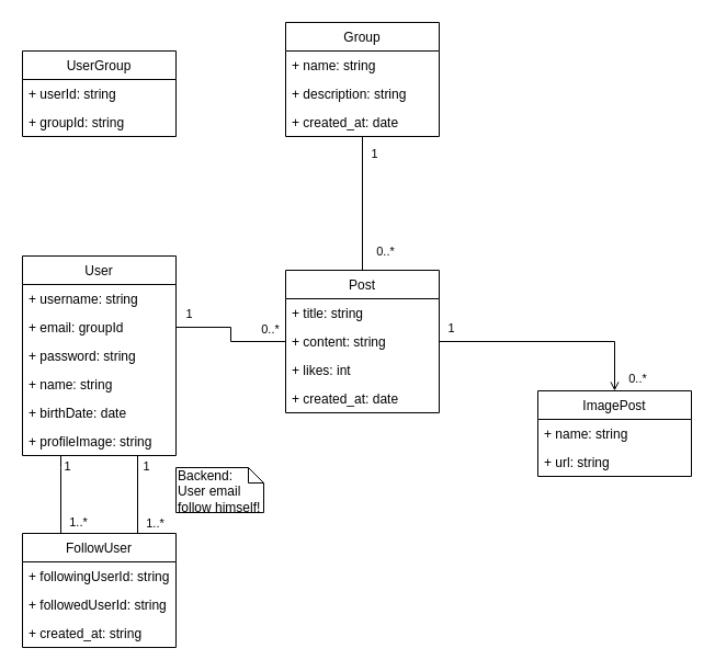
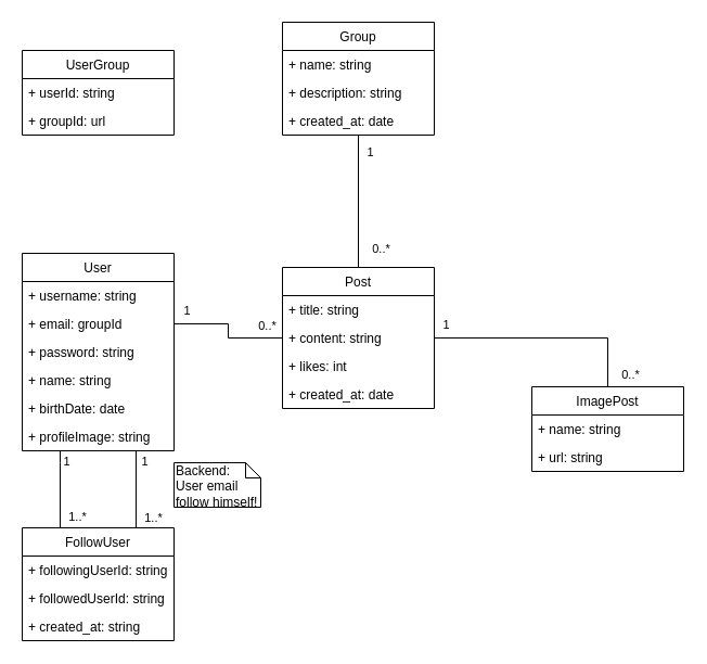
  <mxCell id="0" />
  <mxCell id="1" parent="0" />
  <mxCell id="2" value="Post" style="swimlane;fontStyle=0;childLayout=stackLayout;horizontal=1;startSize=26;fillColor=none;horizontalStack=0;resizeParent=1;resizeParentMax=0;resizeLast=0;collapsible=1;marginBottom=0;" parent="1" vertex="1"><mxGeometry x="260" y="246" width="140" height="130" as="geometry" /></mxCell>
  <mxCell id="3" value="+ title: string" style="text;strokeColor=none;fillColor=none;align=left;verticalAlign=top;spacingLeft=4;spacingRight=4;overflow=hidden;rotatable=0;points=[[0,0.5],[1,0.5]];portConstraint=eastwest;" parent="2" vertex="1"><mxGeometry y="26" width="140" height="26" as="geometry" /></mxCell>
  <mxCell id="4" value="+ content: string" style="text;strokeColor=none;fillColor=none;align=left;verticalAlign=top;spacingLeft=4;spacingRight=4;overflow=hidden;rotatable=0;points=[[0,0.5],[1,0.5]];portConstraint=eastwest;" parent="2" vertex="1"><mxGeometry y="52" width="140" height="26" as="geometry" /></mxCell>
  <mxCell id="5" value="+ likes: int" style="text;strokeColor=none;fillColor=none;align=left;verticalAlign=top;spacingLeft=4;spacingRight=4;overflow=hidden;rotatable=0;points=[[0,0.5],[1,0.5]];portConstraint=eastwest;" parent="2" vertex="1"><mxGeometry y="78" width="140" height="26" as="geometry" /></mxCell>
  <mxCell id="6" value="+ created_at: date" style="text;strokeColor=none;fillColor=none;align=left;verticalAlign=top;spacingLeft=4;spacingRight=4;overflow=hidden;rotatable=0;points=[[0,0.5],[1,0.5]];portConstraint=eastwest;" vertex="1" parent="2"><mxGeometry y="104" width="140" height="26" as="geometry" /></mxCell>
  <mxCell id="7" style="edgeStyle=orthogonalEdgeStyle;rounded=0;orthogonalLoop=1;jettySize=auto;html=1;exitX=1;exitY=0.5;exitDx=0;exitDy=0;endArrow=none;endFill=0;" parent="1" source="12" target="2" edge="1"><mxGeometry relative="1" as="geometry" /></mxCell>
  <mxCell id="8" value="1" style="edgeLabel;html=1;align=center;verticalAlign=middle;resizable=0;points=[];" parent="7" vertex="1" connectable="0"><mxGeometry x="-0.8" y="3" relative="1" as="geometry"><mxPoint y="-10" as="offset" /></mxGeometry></mxCell>
  <mxCell id="9" value="0..*" style="edgeLabel;html=1;align=center;verticalAlign=middle;resizable=0;points=[];" parent="7" vertex="1" connectable="0"><mxGeometry x="0.74" y="-1" relative="1" as="geometry"><mxPoint y="-13" as="offset" /></mxGeometry></mxCell>
  <mxCell id="10" value="User" style="swimlane;fontStyle=0;childLayout=stackLayout;horizontal=1;startSize=26;fillColor=none;horizontalStack=0;resizeParent=1;resizeParentMax=0;resizeLast=0;collapsible=1;marginBottom=0;" parent="1" vertex="1"><mxGeometry x="20" y="233" width="140" height="182" as="geometry" /></mxCell>
  <mxCell id="11" value="+ username: string" style="text;strokeColor=none;fillColor=none;align=left;verticalAlign=top;spacingLeft=4;spacingRight=4;overflow=hidden;rotatable=0;points=[[0,0.5],[1,0.5]];portConstraint=eastwest;" parent="10" vertex="1"><mxGeometry y="26" width="140" height="26" as="geometry" /></mxCell>
  <mxCell id="12" value="+ email: groupId" style="text;strokeColor=none;fillColor=none;align=left;verticalAlign=top;spacingLeft=4;spacingRight=4;overflow=hidden;rotatable=0;points=[[0,0.5],[1,0.5]];portConstraint=eastwest;" parent="10" vertex="1"><mxGeometry y="52" width="140" height="26" as="geometry" /></mxCell>
  <mxCell id="13" value="+ password: string" style="text;strokeColor=none;fillColor=none;align=left;verticalAlign=top;spacingLeft=4;spacingRight=4;overflow=hidden;rotatable=0;points=[[0,0.5],[1,0.5]];portConstraint=eastwest;" parent="10" vertex="1"><mxGeometry y="78" width="140" height="26" as="geometry" /></mxCell>
  <mxCell id="14" value="+ name: string" style="text;strokeColor=none;fillColor=none;align=left;verticalAlign=top;spacingLeft=4;spacingRight=4;overflow=hidden;rotatable=0;points=[[0,0.5],[1,0.5]];portConstraint=eastwest;" parent="10" vertex="1"><mxGeometry y="104" width="140" height="26" as="geometry" /></mxCell>
  <mxCell id="15" value="+ birthDate: date" style="text;strokeColor=none;fillColor=none;align=left;verticalAlign=top;spacingLeft=4;spacingRight=4;overflow=hidden;rotatable=0;points=[[0,0.5],[1,0.5]];portConstraint=eastwest;" parent="10" vertex="1"><mxGeometry y="130" width="140" height="26" as="geometry" /></mxCell>
  <mxCell id="16" value="+ profileImage: string" style="text;strokeColor=none;fillColor=none;align=left;verticalAlign=top;spacingLeft=4;spacingRight=4;overflow=hidden;rotatable=0;points=[[0,0.5],[1,0.5]];portConstraint=eastwest;" parent="10" vertex="1"><mxGeometry y="156" width="140" height="26" as="geometry" /></mxCell>
  <mxCell id="17" value="ImagePost" style="swimlane;fontStyle=0;childLayout=stackLayout;horizontal=1;startSize=26;fillColor=none;horizontalStack=0;resizeParent=1;resizeParentMax=0;resizeLast=0;collapsible=1;marginBottom=0;" parent="1" vertex="1"><mxGeometry x="490" y="356" width="140" height="78" as="geometry" /></mxCell>
  <mxCell id="18" value="+ name: string" style="text;strokeColor=none;fillColor=none;align=left;verticalAlign=top;spacingLeft=4;spacingRight=4;overflow=hidden;rotatable=0;points=[[0,0.5],[1,0.5]];portConstraint=eastwest;" parent="17" vertex="1"><mxGeometry y="26" width="140" height="26" as="geometry" /></mxCell>
  <mxCell id="19" value="+ url: string" style="text;strokeColor=none;fillColor=none;align=left;verticalAlign=top;spacingLeft=4;spacingRight=4;overflow=hidden;rotatable=0;points=[[0,0.5],[1,0.5]];portConstraint=eastwest;" parent="17" vertex="1"><mxGeometry y="52" width="140" height="26" as="geometry" /></mxCell>
- <mxCell id="20" style="edgeStyle=orthogonalEdgeStyle;rounded=0;orthogonalLoop=1;jettySize=auto;html=1;exitX=1;exitY=0.5;exitDx=0;exitDy=0;endArrow=open;endFill=0;" parent="1" source="4" target="17" edge="1"><mxGeometry relative="1" as="geometry" /></mxCell>
+ <mxCell id="20" style="edgeStyle=orthogonalEdgeStyle;rounded=0;orthogonalLoop=1;jettySize=auto;html=1;exitX=1;exitY=0.5;exitDx=0;exitDy=0;endArrow=none;endFill=0;" parent="1" source="4" target="17" edge="1"><mxGeometry relative="1" as="geometry" /></mxCell>
  <mxCell id="21" value="1" style="edgeLabel;html=1;align=center;verticalAlign=middle;resizable=0;points=[];" parent="20" vertex="1" connectable="0"><mxGeometry x="-0.805" y="-1" relative="1" as="geometry"><mxPoint x="-10" y="-14" as="offset" /></mxGeometry></mxCell>
  <mxCell id="22" value="0..*" style="edgeLabel;html=1;align=center;verticalAlign=middle;resizable=0;points=[];" parent="20" vertex="1" connectable="0"><mxGeometry x="0.883" relative="1" as="geometry"><mxPoint x="20" as="offset" /></mxGeometry></mxCell>
  <mxCell id="23" value="UserGroup" style="swimlane;fontStyle=0;childLayout=stackLayout;horizontal=1;startSize=26;fillColor=none;horizontalStack=0;resizeParent=1;resizeParentMax=0;resizeLast=0;collapsible=1;marginBottom=0;" parent="1" vertex="1"><mxGeometry x="20" y="46" width="140" height="78" as="geometry" /></mxCell>
  <mxCell id="24" value="+ userId: string" style="text;strokeColor=none;fillColor=none;align=left;verticalAlign=top;spacingLeft=4;spacingRight=4;overflow=hidden;rotatable=0;points=[[0,0.5],[1,0.5]];portConstraint=eastwest;" parent="23" vertex="1"><mxGeometry y="26" width="140" height="26" as="geometry" /></mxCell>
- <mxCell id="25" value="+ groupId: string" style="text;strokeColor=none;fillColor=none;align=left;verticalAlign=top;spacingLeft=4;spacingRight=4;overflow=hidden;rotatable=0;points=[[0,0.5],[1,0.5]];portConstraint=eastwest;" parent="23" vertex="1"><mxGeometry y="52" width="140" height="26" as="geometry" /></mxCell>
+ <mxCell id="25" value="+ groupId: url" style="text;strokeColor=none;fillColor=none;align=left;verticalAlign=top;spacingLeft=4;spacingRight=4;overflow=hidden;rotatable=0;points=[[0,0.5],[1,0.5]];portConstraint=eastwest;" parent="23" vertex="1"><mxGeometry y="52" width="140" height="26" as="geometry" /></mxCell>
  <mxCell id="26" style="edgeStyle=orthogonalEdgeStyle;rounded=0;orthogonalLoop=1;jettySize=auto;html=1;entryX=0.5;entryY=0;entryDx=0;entryDy=0;endArrow=none;endFill=0;" parent="1" source="29" target="2" edge="1"><mxGeometry relative="1" as="geometry" /></mxCell>
  <mxCell id="27" value="1" style="edgeLabel;html=1;align=center;verticalAlign=middle;resizable=0;points=[];" parent="26" vertex="1" connectable="0"><mxGeometry x="-0.761" y="-3" relative="1" as="geometry"><mxPoint x="13" as="offset" /></mxGeometry></mxCell>
  <mxCell id="28" value="0..*" style="edgeLabel;html=1;align=center;verticalAlign=middle;resizable=0;points=[];" parent="26" vertex="1" connectable="0"><mxGeometry x="0.706" y="2" relative="1" as="geometry"><mxPoint x="18" as="offset" /></mxGeometry></mxCell>
  <mxCell id="29" value="Group" style="swimlane;fontStyle=0;childLayout=stackLayout;horizontal=1;startSize=26;fillColor=none;horizontalStack=0;resizeParent=1;resizeParentMax=0;resizeLast=0;collapsible=1;marginBottom=0;" parent="1" vertex="1"><mxGeometry x="260" y="20" width="140" height="104" as="geometry" /></mxCell>
  <mxCell id="30" value="+ name: string" style="text;strokeColor=none;fillColor=none;align=left;verticalAlign=top;spacingLeft=4;spacingRight=4;overflow=hidden;rotatable=0;points=[[0,0.5],[1,0.5]];portConstraint=eastwest;" parent="29" vertex="1"><mxGeometry y="26" width="140" height="26" as="geometry" /></mxCell>
  <mxCell id="31" value="+ description: string" style="text;strokeColor=none;fillColor=none;align=left;verticalAlign=top;spacingLeft=4;spacingRight=4;overflow=hidden;rotatable=0;points=[[0,0.5],[1,0.5]];portConstraint=eastwest;" parent="29" vertex="1"><mxGeometry y="52" width="140" height="26" as="geometry" /></mxCell>
  <mxCell id="32" value="+ created_at: date" style="text;strokeColor=none;fillColor=none;align=left;verticalAlign=top;spacingLeft=4;spacingRight=4;overflow=hidden;rotatable=0;points=[[0,0.5],[1,0.5]];portConstraint=eastwest;" parent="29" vertex="1"><mxGeometry y="78" width="140" height="26" as="geometry" /></mxCell>
  <mxCell id="33" style="edgeStyle=orthogonalEdgeStyle;rounded=0;orthogonalLoop=1;jettySize=auto;html=1;exitX=0.75;exitY=0;exitDx=0;exitDy=0;entryX=0.75;entryY=1;entryDx=0;entryDy=0;entryPerimeter=0;endArrow=none;endFill=0;" parent="1" source="36" target="16" edge="1"><mxGeometry relative="1" as="geometry" /></mxCell>
  <mxCell id="34" value="1" style="edgeLabel;html=1;align=center;verticalAlign=middle;resizable=0;points=[];" parent="33" vertex="1" connectable="0"><mxGeometry x="0.718" y="1" relative="1" as="geometry"><mxPoint x="8" y="-1" as="offset" /></mxGeometry></mxCell>
  <mxCell id="35" value="1..*" style="edgeLabel;html=1;align=center;verticalAlign=middle;resizable=0;points=[];" parent="33" vertex="1" connectable="0"><mxGeometry x="-0.623" y="-2" relative="1" as="geometry"><mxPoint x="13" y="3.33" as="offset" /></mxGeometry></mxCell>
  <mxCell id="36" value="FollowUser" style="swimlane;fontStyle=0;childLayout=stackLayout;horizontal=1;startSize=26;fillColor=none;horizontalStack=0;resizeParent=1;resizeParentMax=0;resizeLast=0;collapsible=1;marginBottom=0;" parent="1" vertex="1"><mxGeometry x="20" y="486" width="140" height="104" as="geometry" /></mxCell>
  <mxCell id="37" value="+ followingUserId: string" style="text;strokeColor=none;fillColor=none;align=left;verticalAlign=top;spacingLeft=4;spacingRight=4;overflow=hidden;rotatable=0;points=[[0,0.5],[1,0.5]];portConstraint=eastwest;" parent="36" vertex="1"><mxGeometry y="26" width="140" height="26" as="geometry" /></mxCell>
  <mxCell id="38" value="+ followedUserId: string " style="text;strokeColor=none;fillColor=none;align=left;verticalAlign=top;spacingLeft=4;spacingRight=4;overflow=hidden;rotatable=0;points=[[0,0.5],[1,0.5]];portConstraint=eastwest;" parent="36" vertex="1"><mxGeometry y="52" width="140" height="26" as="geometry" /></mxCell>
  <mxCell id="39" value="+ created_at: string" style="text;strokeColor=none;fillColor=none;align=left;verticalAlign=top;spacingLeft=4;spacingRight=4;overflow=hidden;rotatable=0;points=[[0,0.5],[1,0.5]];portConstraint=eastwest;" parent="36" vertex="1"><mxGeometry y="78" width="140" height="26" as="geometry" /></mxCell>
  <mxCell id="40" style="edgeStyle=orthogonalEdgeStyle;rounded=0;orthogonalLoop=1;jettySize=auto;html=1;endArrow=none;endFill=0;entryX=0.25;entryY=0;entryDx=0;entryDy=0;exitX=0.25;exitY=1;exitDx=0;exitDy=0;exitPerimeter=0;" parent="1" source="16" target="36" edge="1"><mxGeometry relative="1" as="geometry"><Array as="points"><mxPoint x="55" y="426" /><mxPoint x="55" y="426" /></Array></mxGeometry></mxCell>
  <mxCell id="41" value="1" style="edgeLabel;html=1;align=center;verticalAlign=middle;resizable=0;points=[];" parent="40" vertex="1" connectable="0"><mxGeometry x="-0.69" y="2" relative="1" as="geometry"><mxPoint x="3" y="-2" as="offset" /></mxGeometry></mxCell>
  <mxCell id="42" value="1..*" style="edgeLabel;html=1;align=center;verticalAlign=middle;resizable=0;points=[];" parent="40" vertex="1" connectable="0"><mxGeometry x="0.69" y="1" relative="1" as="geometry"><mxPoint x="14" as="offset" /></mxGeometry></mxCell>
  <mxCell id="43" value="Backend:&lt;br&gt;User email follow himself!" style="shape=note;whiteSpace=wrap;html=1;size=14;verticalAlign=top;align=left;spacingTop=-6;" parent="1" vertex="1"><mxGeometry x="160" y="426" width="80" height="41" as="geometry" /></mxCell>
